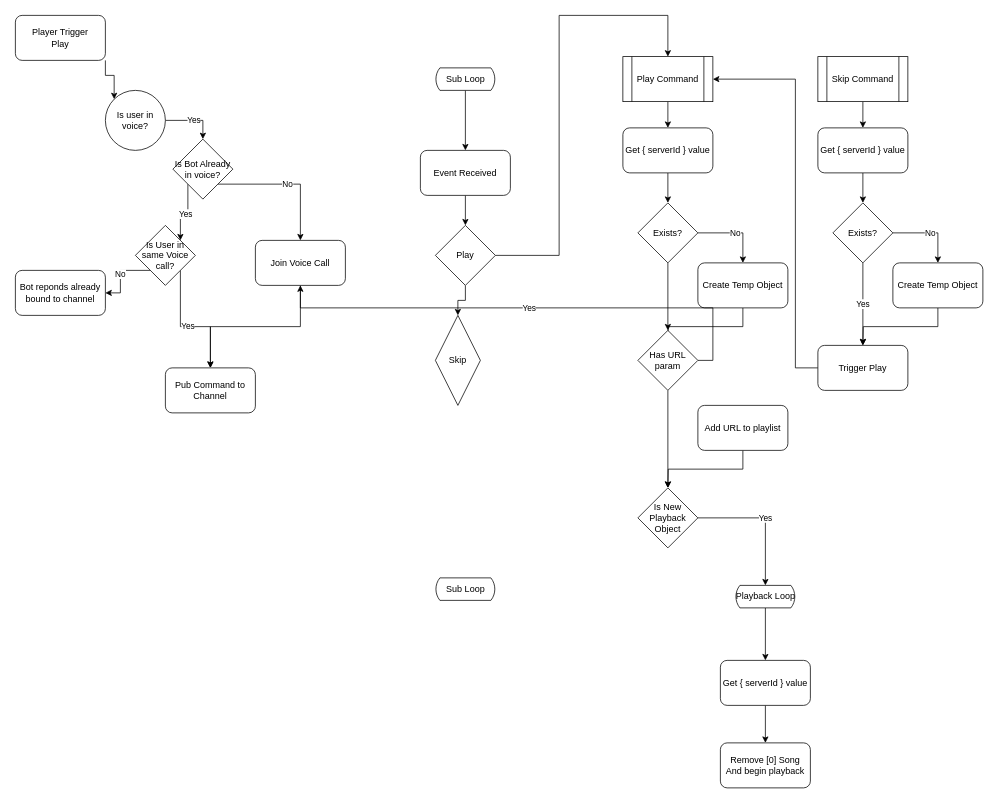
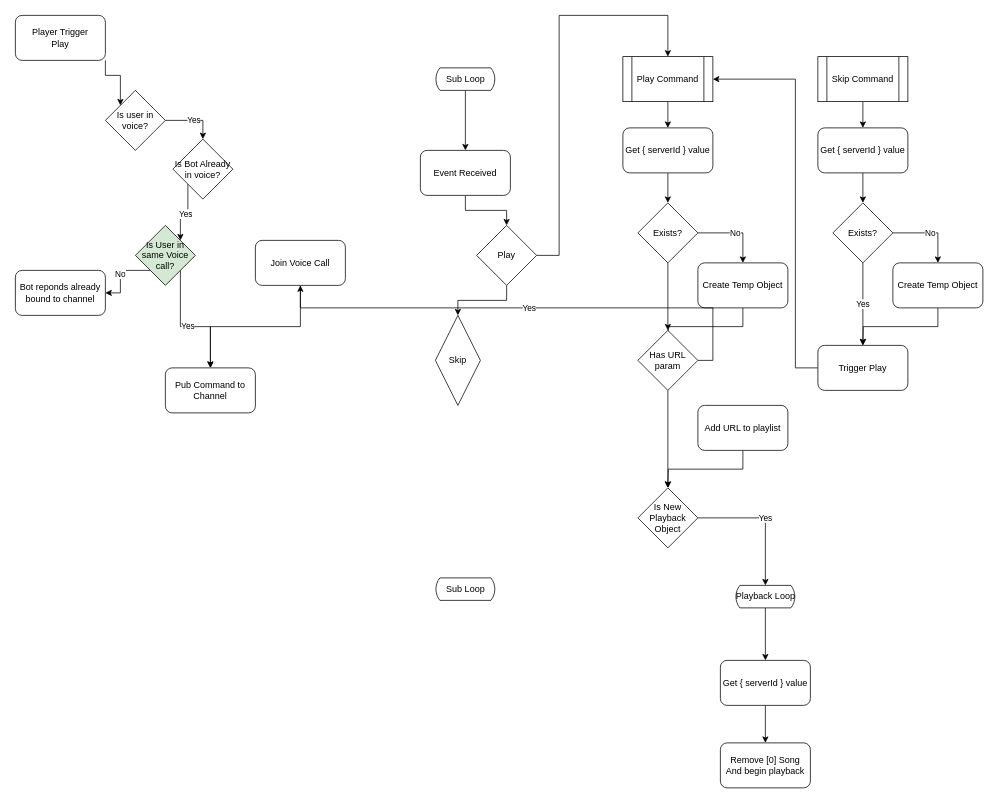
  <mxCell id="0" />
  <mxCell id="1" parent="0" />
  <mxCell id="2" style="edgeStyle=orthogonalEdgeStyle;rounded=0;orthogonalLoop=1;jettySize=auto;html=1;exitX=1;exitY=1;exitDx=0;exitDy=0;entryX=0;entryY=0;entryDx=0;entryDy=0;" parent="1" source="3" target="5" edge="1"><mxGeometry relative="1" as="geometry" /></mxCell>
  <mxCell id="3" value="&lt;div&gt;Player Trigger&lt;/div&gt;&lt;div&gt;Play&lt;/div&gt;" style="rounded=1;whiteSpace=wrap;html=1;" parent="1" vertex="1"><mxGeometry x="20" y="20" width="120" height="60" as="geometry" /></mxCell>
  <mxCell id="4" value="Yes" style="edgeStyle=orthogonalEdgeStyle;rounded=0;orthogonalLoop=1;jettySize=auto;html=1;exitX=1;exitY=0.5;exitDx=0;exitDy=0;entryX=0.5;entryY=0;entryDx=0;entryDy=0;" parent="1" source="5" target="8" edge="1"><mxGeometry relative="1" as="geometry"><mxPoint as="offset" /></mxGeometry></mxCell>
- <mxCell id="5" value="Is user in voice?" style="ellipse;whiteSpace=wrap;html=1;" parent="1" vertex="1"><mxGeometry x="140" y="120" width="80" height="80" as="geometry" /></mxCell>
- <mxCell id="6" value="No" style="edgeStyle=orthogonalEdgeStyle;rounded=0;orthogonalLoop=1;jettySize=auto;html=1;exitX=1;exitY=1;exitDx=0;exitDy=0;entryX=0.5;entryY=0;entryDx=0;entryDy=0;" parent="1" source="8" target="10" edge="1"><mxGeometry relative="1" as="geometry" /></mxCell>
+ <mxCell id="5" value="Is user in voice?" style="rhombus;whiteSpace=wrap;html=1;" parent="1" vertex="1"><mxGeometry x="140" y="120" width="80" height="80" as="geometry" /></mxCell>
  <mxCell id="7" value="Yes" style="edgeStyle=orthogonalEdgeStyle;rounded=0;orthogonalLoop=1;jettySize=auto;html=1;exitX=0;exitY=1;exitDx=0;exitDy=0;entryX=1;entryY=0;entryDx=0;entryDy=0;" parent="1" source="8" target="16" edge="1"><mxGeometry relative="1" as="geometry" /></mxCell>
  <mxCell id="8" value="Is Bot Already in voice?" style="rhombus;whiteSpace=wrap;html=1;" parent="1" vertex="1"><mxGeometry x="230" y="185" width="80" height="80" as="geometry" /></mxCell>
  <mxCell id="9" style="edgeStyle=orthogonalEdgeStyle;rounded=0;orthogonalLoop=1;jettySize=auto;html=1;exitX=0.5;exitY=1;exitDx=0;exitDy=0;entryX=0.5;entryY=0;entryDx=0;entryDy=0;" parent="1" source="10" target="11" edge="1"><mxGeometry relative="1" as="geometry" /></mxCell>
  <mxCell id="10" value="Join Voice Call" style="rounded=1;whiteSpace=wrap;html=1;" parent="1" vertex="1"><mxGeometry x="340" y="320" width="120" height="60" as="geometry" /></mxCell>
  <mxCell id="11" value="Pub Command to Channel" style="rounded=1;whiteSpace=wrap;html=1;" parent="1" vertex="1"><mxGeometry x="220" y="490" width="120" height="60" as="geometry" /></mxCell>
  <mxCell id="12" style="edgeStyle=orthogonalEdgeStyle;rounded=0;orthogonalLoop=1;jettySize=auto;html=1;exitX=0.5;exitY=1;exitDx=0;exitDy=0;entryX=0.5;entryY=0;entryDx=0;entryDy=0;" parent="1" source="13" target="22" edge="1"><mxGeometry relative="1" as="geometry" /></mxCell>
  <mxCell id="13" value="Event Received" style="rounded=1;whiteSpace=wrap;html=1;" parent="1" vertex="1"><mxGeometry x="560" y="200" width="120" height="60" as="geometry" /></mxCell>
  <mxCell id="14" value="Yes" style="edgeStyle=orthogonalEdgeStyle;rounded=0;orthogonalLoop=1;jettySize=auto;html=1;exitX=1;exitY=1;exitDx=0;exitDy=0;entryX=0.5;entryY=0;entryDx=0;entryDy=0;" parent="1" source="16" target="11" edge="1"><mxGeometry relative="1" as="geometry" /></mxCell>
  <mxCell id="15" value="No" style="edgeStyle=orthogonalEdgeStyle;rounded=0;orthogonalLoop=1;jettySize=auto;html=1;exitX=0;exitY=1;exitDx=0;exitDy=0;entryX=1;entryY=0.5;entryDx=0;entryDy=0;" parent="1" source="16" target="17" edge="1"><mxGeometry relative="1" as="geometry" /></mxCell>
- <mxCell id="16" value="Is User in same Voice call?" style="rhombus;whiteSpace=wrap;html=1;" parent="1" vertex="1"><mxGeometry x="180" y="300" width="80" height="80" as="geometry" /></mxCell>
+ <mxCell id="16" value="Is User in same Voice call?" style="rhombus;whiteSpace=wrap;html=1;fillColor=#d5e8d4;" parent="1" vertex="1"><mxGeometry x="180" y="300" width="80" height="80" as="geometry" /></mxCell>
  <mxCell id="17" value="Bot reponds already bound to channel" style="rounded=1;whiteSpace=wrap;html=1;" parent="1" vertex="1"><mxGeometry x="20" y="360" width="120" height="60" as="geometry" /></mxCell>
  <mxCell id="18" value="" style="edgeStyle=orthogonalEdgeStyle;rounded=0;orthogonalLoop=1;jettySize=auto;html=1;" parent="1" source="19" target="13" edge="1"><mxGeometry relative="1" as="geometry" /></mxCell>
  <mxCell id="19" value="Sub Loop" style="html=1;dashed=0;whitespace=wrap;shape=mxgraph.dfd.loop" parent="1" vertex="1"><mxGeometry x="580" y="90" width="80" height="30" as="geometry" /></mxCell>
  <mxCell id="20" style="edgeStyle=orthogonalEdgeStyle;rounded=0;orthogonalLoop=1;jettySize=auto;html=1;exitX=1;exitY=0.5;exitDx=0;exitDy=0;entryX=0.5;entryY=0;entryDx=0;entryDy=0;" parent="1" source="22" target="26" edge="1"><mxGeometry relative="1" as="geometry"><Array as="points"><mxPoint x="745" y="340" /><mxPoint x="745" y="20" /><mxPoint x="890" y="20" /></Array></mxGeometry></mxCell>
  <mxCell id="21" style="edgeStyle=orthogonalEdgeStyle;rounded=0;orthogonalLoop=1;jettySize=auto;html=1;exitX=0.5;exitY=1;exitDx=0;exitDy=0;entryX=0.5;entryY=0;entryDx=0;entryDy=0;" parent="1" source="22" target="35" edge="1"><mxGeometry relative="1" as="geometry" /></mxCell>
- <mxCell id="22" value="Play" style="rhombus;whiteSpace=wrap;html=1;" parent="1" vertex="1"><mxGeometry x="580" y="300" width="80" height="80" as="geometry" /></mxCell>
+ <mxCell id="22" value="Play" style="rhombus;whiteSpace=wrap;html=1;" parent="1" vertex="1"><mxGeometry x="635" y="300" width="80" height="80" as="geometry" /></mxCell>
  <mxCell id="23" style="edgeStyle=orthogonalEdgeStyle;rounded=0;orthogonalLoop=1;jettySize=auto;html=1;exitX=0.5;exitY=1;exitDx=0;exitDy=0;entryX=0.5;entryY=0;entryDx=0;entryDy=0;" parent="1" source="24" target="29" edge="1"><mxGeometry relative="1" as="geometry" /></mxCell>
  <mxCell id="24" value="Get { serverId } value" style="rounded=1;whiteSpace=wrap;html=1;" parent="1" vertex="1"><mxGeometry x="830" y="170" width="120" height="60" as="geometry" /></mxCell>
  <mxCell id="25" style="edgeStyle=orthogonalEdgeStyle;rounded=0;orthogonalLoop=1;jettySize=auto;html=1;exitX=0.5;exitY=1;exitDx=0;exitDy=0;entryX=0.5;entryY=0;entryDx=0;entryDy=0;" parent="1" source="26" target="24" edge="1"><mxGeometry relative="1" as="geometry" /></mxCell>
  <mxCell id="26" value="Play Command" style="shape=process;whiteSpace=wrap;html=1;backgroundOutline=1;" parent="1" vertex="1"><mxGeometry x="830" y="75" width="120" height="60" as="geometry" /></mxCell>
  <mxCell id="27" value="No" style="edgeStyle=orthogonalEdgeStyle;rounded=0;orthogonalLoop=1;jettySize=auto;html=1;exitX=1;exitY=0.5;exitDx=0;exitDy=0;entryX=0.5;entryY=0;entryDx=0;entryDy=0;" parent="1" source="29" target="31" edge="1"><mxGeometry relative="1" as="geometry" /></mxCell>
  <mxCell id="28" style="edgeStyle=orthogonalEdgeStyle;rounded=0;orthogonalLoop=1;jettySize=auto;html=1;exitX=0.5;exitY=1;exitDx=0;exitDy=0;entryX=0.5;entryY=0;entryDx=0;entryDy=0;" parent="1" source="29" target="50" edge="1"><mxGeometry relative="1" as="geometry" /></mxCell>
  <mxCell id="29" value="Exists?" style="rhombus;whiteSpace=wrap;html=1;" parent="1" vertex="1"><mxGeometry x="850" y="270" width="80" height="80" as="geometry" /></mxCell>
  <mxCell id="30" style="edgeStyle=orthogonalEdgeStyle;rounded=0;orthogonalLoop=1;jettySize=auto;html=1;exitX=0.5;exitY=1;exitDx=0;exitDy=0;" parent="1" source="31" edge="1"><mxGeometry relative="1" as="geometry"><mxPoint x="890" y="460" as="targetPoint" /></mxGeometry></mxCell>
  <mxCell id="31" value="Create Temp Object" style="rounded=1;whiteSpace=wrap;html=1;" parent="1" vertex="1"><mxGeometry x="930" y="350" width="120" height="60" as="geometry" /></mxCell>
  <mxCell id="32" style="edgeStyle=orthogonalEdgeStyle;rounded=0;orthogonalLoop=1;jettySize=auto;html=1;exitX=0.5;exitY=1;exitDx=0;exitDy=0;" parent="1" source="33" edge="1"><mxGeometry relative="1" as="geometry"><mxPoint x="890" y="650" as="targetPoint" /></mxGeometry></mxCell>
  <mxCell id="33" value="Add URL to playlist" style="rounded=1;whiteSpace=wrap;html=1;" parent="1" vertex="1"><mxGeometry x="930" y="540" width="120" height="60" as="geometry" /></mxCell>
  <mxCell id="34" value="Sub Loop" style="html=1;dashed=0;whitespace=wrap;shape=mxgraph.dfd.loop" parent="1" vertex="1"><mxGeometry x="580" y="770" width="80" height="30" as="geometry" /></mxCell>
  <mxCell id="35" value="Skip" style="rhombus;whiteSpace=wrap;html=1;" parent="1" vertex="1"><mxGeometry x="580" y="420" width="60" height="120" as="geometry" /></mxCell>
  <mxCell id="36" style="edgeStyle=orthogonalEdgeStyle;rounded=0;orthogonalLoop=1;jettySize=auto;html=1;exitX=0.5;exitY=1;exitDx=0;exitDy=0;entryX=0.5;entryY=0;entryDx=0;entryDy=0;" parent="1" source="37" target="42" edge="1"><mxGeometry relative="1" as="geometry" /></mxCell>
  <mxCell id="37" value="Get { serverId } value" style="rounded=1;whiteSpace=wrap;html=1;" parent="1" vertex="1"><mxGeometry x="1090" y="170" width="120" height="60" as="geometry" /></mxCell>
  <mxCell id="38" style="edgeStyle=orthogonalEdgeStyle;rounded=0;orthogonalLoop=1;jettySize=auto;html=1;exitX=0.5;exitY=1;exitDx=0;exitDy=0;entryX=0.5;entryY=0;entryDx=0;entryDy=0;" parent="1" source="39" target="37" edge="1"><mxGeometry relative="1" as="geometry" /></mxCell>
  <mxCell id="39" value="Skip Command" style="shape=process;whiteSpace=wrap;html=1;backgroundOutline=1;" parent="1" vertex="1"><mxGeometry x="1090" y="75" width="120" height="60" as="geometry" /></mxCell>
  <mxCell id="40" value="No" style="edgeStyle=orthogonalEdgeStyle;rounded=0;orthogonalLoop=1;jettySize=auto;html=1;exitX=1;exitY=0.5;exitDx=0;exitDy=0;entryX=0.5;entryY=0;entryDx=0;entryDy=0;" parent="1" source="42" target="44" edge="1"><mxGeometry relative="1" as="geometry" /></mxCell>
  <mxCell id="41" value="Yes" style="edgeStyle=orthogonalEdgeStyle;rounded=0;orthogonalLoop=1;jettySize=auto;html=1;exitX=0.5;exitY=1;exitDx=0;exitDy=0;entryX=0.5;entryY=0;entryDx=0;entryDy=0;" parent="1" source="42" target="46" edge="1"><mxGeometry relative="1" as="geometry" /></mxCell>
  <mxCell id="42" value="Exists?" style="rhombus;whiteSpace=wrap;html=1;" parent="1" vertex="1"><mxGeometry x="1110" y="270" width="80" height="80" as="geometry" /></mxCell>
  <mxCell id="43" style="edgeStyle=orthogonalEdgeStyle;rounded=0;orthogonalLoop=1;jettySize=auto;html=1;exitX=0.5;exitY=1;exitDx=0;exitDy=0;" parent="1" source="44" edge="1"><mxGeometry relative="1" as="geometry"><mxPoint x="1150" y="460" as="targetPoint" /></mxGeometry></mxCell>
  <mxCell id="44" value="Create Temp Object" style="rounded=1;whiteSpace=wrap;html=1;" parent="1" vertex="1"><mxGeometry x="1190" y="350" width="120" height="60" as="geometry" /></mxCell>
  <mxCell id="45" style="edgeStyle=orthogonalEdgeStyle;rounded=0;orthogonalLoop=1;jettySize=auto;html=1;exitX=0;exitY=0.5;exitDx=0;exitDy=0;entryX=1;entryY=0.5;entryDx=0;entryDy=0;" parent="1" source="46" target="26" edge="1"><mxGeometry relative="1" as="geometry"><Array as="points"><mxPoint x="1060" y="490" /><mxPoint x="1060" y="105" /></Array></mxGeometry></mxCell>
  <mxCell id="46" value="Trigger Play" style="rounded=1;whiteSpace=wrap;html=1;" parent="1" vertex="1"><mxGeometry x="1090" y="460" width="120" height="60" as="geometry" /></mxCell>
  <mxCell id="47" value="&lt;div&gt;Remove [0] Song &lt;br&gt;&lt;/div&gt;&lt;div&gt;And begin playback&lt;br&gt;&lt;/div&gt;" style="rounded=1;whiteSpace=wrap;html=1;" parent="1" vertex="1"><mxGeometry x="960" y="990" width="120" height="60" as="geometry" /></mxCell>
  <mxCell id="48" value="Yes" style="edgeStyle=orthogonalEdgeStyle;rounded=0;orthogonalLoop=1;jettySize=auto;html=1;exitX=1;exitY=0.5;exitDx=0;exitDy=0;" parent="1" source="50" target="10" edge="1"><mxGeometry relative="1" as="geometry" /></mxCell>
  <mxCell id="49" style="edgeStyle=orthogonalEdgeStyle;rounded=0;orthogonalLoop=1;jettySize=auto;html=1;exitX=0.5;exitY=1;exitDx=0;exitDy=0;entryX=0.5;entryY=0;entryDx=0;entryDy=0;" parent="1" source="50" target="52" edge="1"><mxGeometry relative="1" as="geometry" /></mxCell>
  <mxCell id="50" value="Has URL param" style="rhombus;whiteSpace=wrap;html=1;" parent="1" vertex="1"><mxGeometry x="850" y="440" width="80" height="80" as="geometry" /></mxCell>
  <mxCell id="51" value="Yes" style="edgeStyle=orthogonalEdgeStyle;rounded=0;orthogonalLoop=1;jettySize=auto;html=1;exitX=1;exitY=0.5;exitDx=0;exitDy=0;" parent="1" source="52" target="54" edge="1"><mxGeometry relative="1" as="geometry" /></mxCell>
  <mxCell id="52" value="Is New Playback Object" style="rhombus;whiteSpace=wrap;html=1;" parent="1" vertex="1"><mxGeometry x="850" y="650" width="80" height="80" as="geometry" /></mxCell>
  <mxCell id="53" style="edgeStyle=orthogonalEdgeStyle;rounded=0;orthogonalLoop=1;jettySize=auto;html=1;" parent="1" source="54" target="56" edge="1"><mxGeometry relative="1" as="geometry" /></mxCell>
  <mxCell id="54" value="Playback Loop" style="html=1;dashed=0;whitespace=wrap;shape=mxgraph.dfd.loop" parent="1" vertex="1"><mxGeometry x="980" y="780" width="80" height="30" as="geometry" /></mxCell>
  <mxCell id="55" style="edgeStyle=orthogonalEdgeStyle;rounded=0;orthogonalLoop=1;jettySize=auto;html=1;exitX=0.5;exitY=1;exitDx=0;exitDy=0;" parent="1" source="56" target="47" edge="1"><mxGeometry relative="1" as="geometry" /></mxCell>
  <mxCell id="56" value="Get { serverId } value" style="rounded=1;whiteSpace=wrap;html=1;" parent="1" vertex="1"><mxGeometry x="960" y="880" width="120" height="60" as="geometry" /></mxCell>
